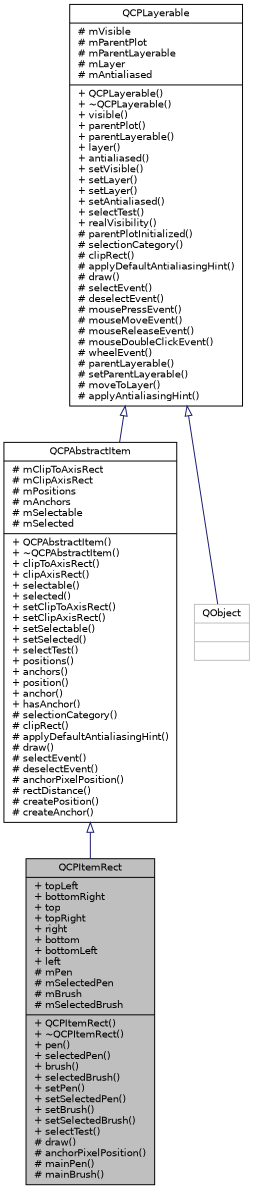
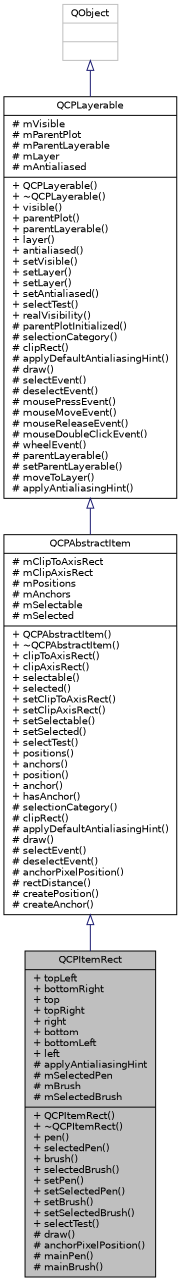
  digraph {
    node [color=black fillcolor=white fontname=Helvetica fontsize=10 shape=record style=filled]
    edge [arrowtail=onormal color=midnightblue dir=back fontname=Helvetica fontsize=10 labelfontname=Helvetica labelfontsize=10 style=solid]
-   n1 [fillcolor=grey75 fontcolor=black height=0.2 label="{QCPItemRect\n|+ topLeft\l+ bottomRight\l+ top\l+ topRight\l+ right\l+ bottom\l+ bottomLeft\l+ left\l# mPen\l# mSelectedPen\l# mBrush\l# mSelectedBrush\l|+ QCPItemRect()\l+ ~QCPItemRect()\l+ pen()\l+ selectedPen()\l+ brush()\l+ selectedBrush()\l+ setPen()\l+ setSelectedPen()\l+ setBrush()\l+ setSelectedBrush()\l+ selectTest()\l# draw()\l# anchorPixelPosition()\l# mainPen()\l# mainBrush()\l}" width=0.4]
+   n1 [fillcolor=grey75 fontcolor=black height=0.2 label="{QCPItemRect\n|+ topLeft\l+ bottomRight\l+ top\l+ topRight\l+ right\l+ bottom\l+ bottomLeft\l+ left\l# applyAntialiasingHint\l# mSelectedPen\l# mBrush\l# mSelectedBrush\l|+ QCPItemRect()\l+ ~QCPItemRect()\l+ pen()\l+ selectedPen()\l+ brush()\l+ selectedBrush()\l+ setPen()\l+ setSelectedPen()\l+ setBrush()\l+ setSelectedBrush()\l+ selectTest()\l# draw()\l# anchorPixelPosition()\l# mainPen()\l# mainBrush()\l}" width=0.4]
    n2 [height=0.2 label="{QCPAbstractItem\n|# mClipToAxisRect\l# mClipAxisRect\l# mPositions\l# mAnchors\l# mSelectable\l# mSelected\l|+ QCPAbstractItem()\l+ ~QCPAbstractItem()\l+ clipToAxisRect()\l+ clipAxisRect()\l+ selectable()\l+ selected()\l+ setClipToAxisRect()\l+ setClipAxisRect()\l+ setSelectable()\l+ setSelected()\l+ selectTest()\l+ positions()\l+ anchors()\l+ position()\l+ anchor()\l+ hasAnchor()\l# selectionCategory()\l# clipRect()\l# applyDefaultAntialiasingHint()\l# draw()\l# selectEvent()\l# deselectEvent()\l# anchorPixelPosition()\l# rectDistance()\l# createPosition()\l# createAnchor()\l}" width=0.4]
    n3 [height=0.2 label="{QCPLayerable\n|# mVisible\l# mParentPlot\l# mParentLayerable\l# mLayer\l# mAntialiased\l|+ QCPLayerable()\l+ ~QCPLayerable()\l+ visible()\l+ parentPlot()\l+ parentLayerable()\l+ layer()\l+ antialiased()\l+ setVisible()\l+ setLayer()\l+ setLayer()\l+ setAntialiased()\l+ selectTest()\l+ realVisibility()\l# parentPlotInitialized()\l# selectionCategory()\l# clipRect()\l# applyDefaultAntialiasingHint()\l# draw()\l# selectEvent()\l# deselectEvent()\l# mousePressEvent()\l# mouseMoveEvent()\l# mouseReleaseEvent()\l# mouseDoubleClickEvent()\l# wheelEvent()\l# parentLayerable()\l# setParentLayerable()\l# moveToLayer()\l# applyAntialiasingHint()\l}" width=0.4]
    n4 [color=grey75 height=0.2 label="{QObject\n||}" width=0.4]
    n2 -> n1
    n3 -> n2
-   n3 -> n4
+   n4 -> n3
  }
